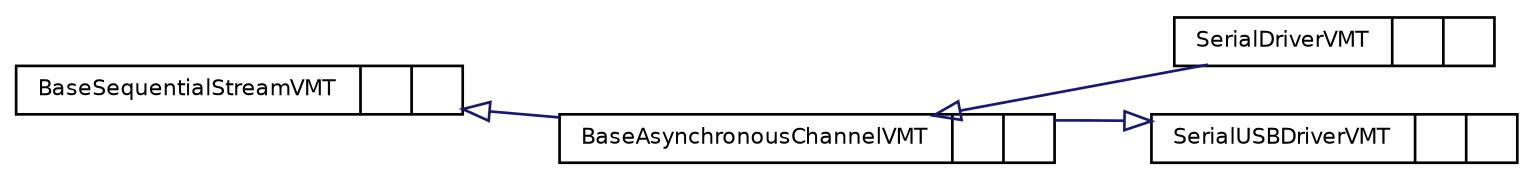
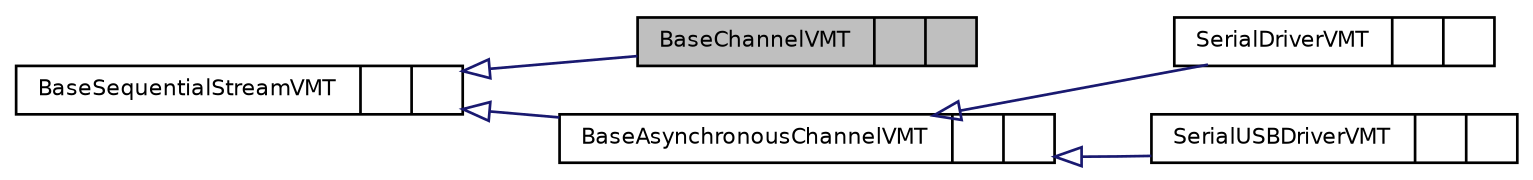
  digraph {
    rankdir=LR
    node [color=black fontname=Helvetica fontsize=8 shape=record]
    edge [arrowtail=onormal color=midnightblue dir=back fontname=Helvetica fontsize=8 labelfontname=Helvetica labelfontsize=8 style=solid]
+   n1 [fillcolor=grey75 fontcolor=black height=0.2 label="{BaseChannelVMT\n||}" style=filled width=0.4]
    n2 [height=0.2 label="{BaseAsynchronousChannelVMT\n||}" width=0.4]
    n3 [height=0.2 label="{SerialDriverVMT\n||}" width=0.4]
    n4 [height=0.2 label="{SerialUSBDriverVMT\n||}" width=0.4]
    n5 [height=0.2 label="{BaseSequentialStreamVMT\n||}" width=0.4]
    n2 -> n3
-   n4 -> n2
+   n2 -> n4
+   n5 -> n1
    n5 -> n2
  }
